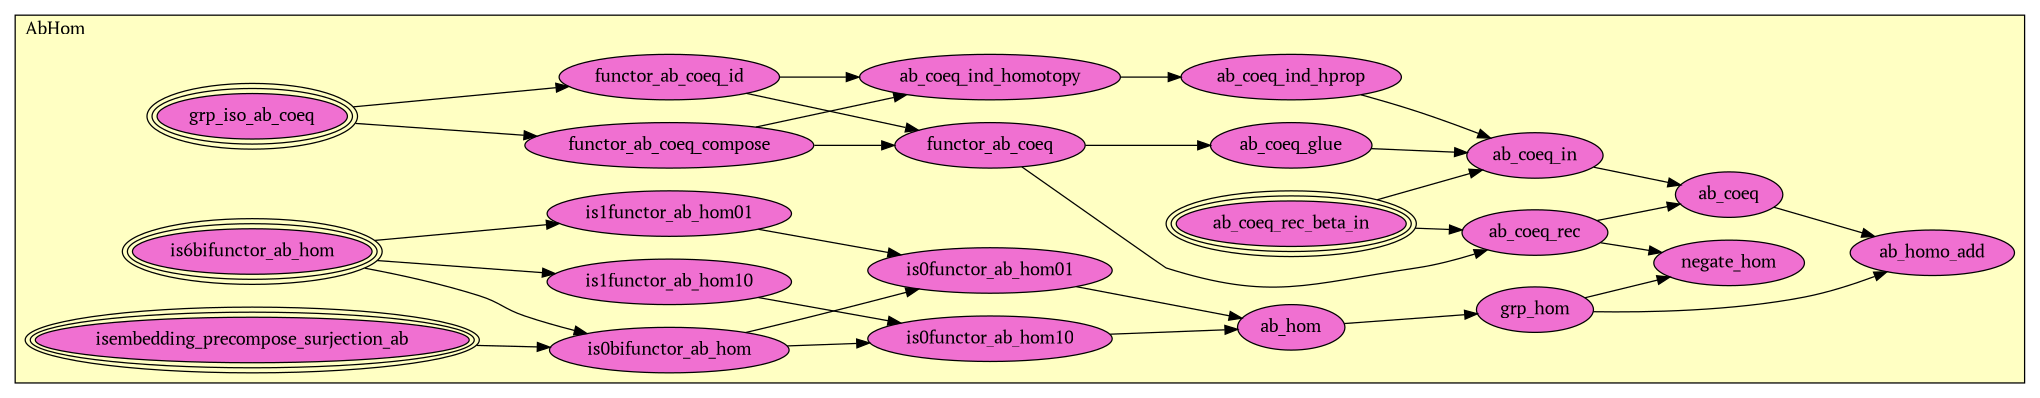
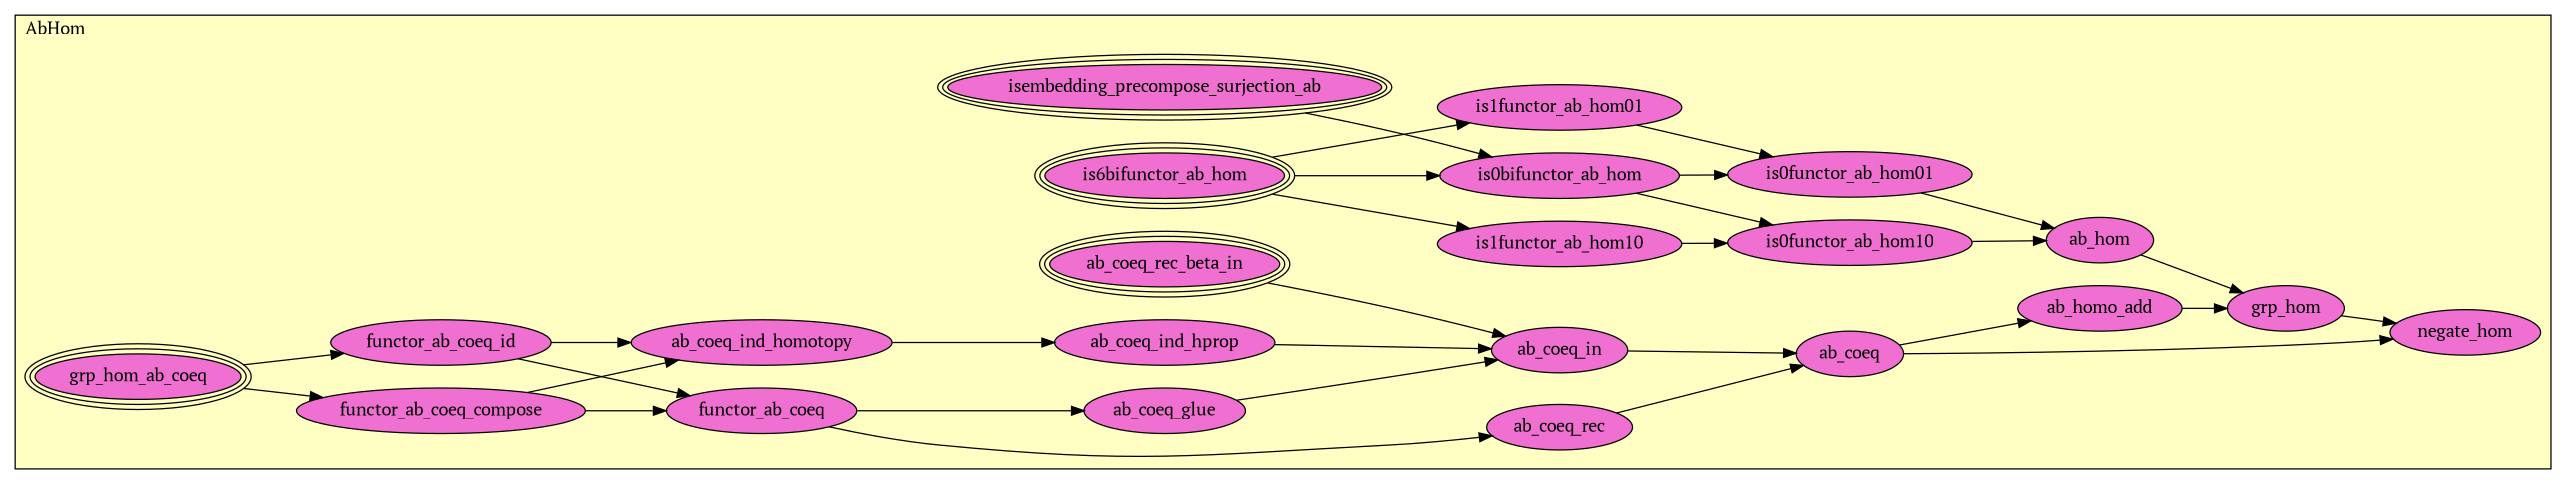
  digraph {
    fontname="PT Serif"
    rankdir=LR
    node [fillcolor="#F070D1" fontname="PT Serif" style=filled]
    edge [fontname="PT Serif"]
    n1 [label=isembedding_precompose_surjection_ab peripheries=3]
    n2 [label=is6bifunctor_ab_hom peripheries=3]
    n3 [label=is0bifunctor_ab_hom]
    n4 [label=is1functor_ab_hom10]
    n5 [label=is1functor_ab_hom01]
    n6 [label=is0functor_ab_hom10]
    n7 [label=is0functor_ab_hom01]
-   n8 [label=grp_iso_ab_coeq peripheries=3]
+   n8 [label=grp_hom_ab_coeq peripheries=3]
    n9 [label=functor_ab_coeq_id]
    n10 [label=functor_ab_coeq_compose]
    n11 [label=functor_ab_coeq]
    n12 [label=ab_coeq_ind_homotopy]
    n13 [label=ab_coeq_ind_hprop]
    n14 [label=ab_coeq_rec_beta_in peripheries=3]
    n15 [label=ab_coeq_rec]
    n16 [label=ab_coeq_glue]
    n17 [label=ab_coeq_in]
    n18 [label=ab_coeq]
    n19 [label=ab_hom]
    n20 [label=grp_hom]
    n21 [label=negate_hom]
    n22 [label=ab_homo_add]
    subgraph cluster_1 {
      fillcolor="#FFFFC3"
      label=AbHom
      labeljust=l
      style=filled
      n1
      n2
      n3
      n4
      n5
      n6
      n7
      n8
      n9
      n10
      n11
      n12
      n13
      n14
      n15
      n16
      n17
      n18
      n19
      n20
      n21
      n22
    }
    n1 -> n3
    n2 -> n3
    n2 -> n4
    n2 -> n5
    n3 -> n6
    n3 -> n7
    n4 -> n6
    n5 -> n7
    n6 -> n19
    n7 -> n19
    n8 -> n9
    n8 -> n10
    n9 -> n11
    n9 -> n12
    n10 -> n11
    n10 -> n12
    n11 -> n15
    n11 -> n16
    n12 -> n13
    n13 -> n17
-   n14 -> n15
    n14 -> n17
    n15 -> n18
    n16 -> n17
    n17 -> n18
-   n15 -> n21
+   n18 -> n21
    n18 -> n22
    n19 -> n20
    n20 -> n21
-   n20 -> n22
+   n22 -> n20
  }
